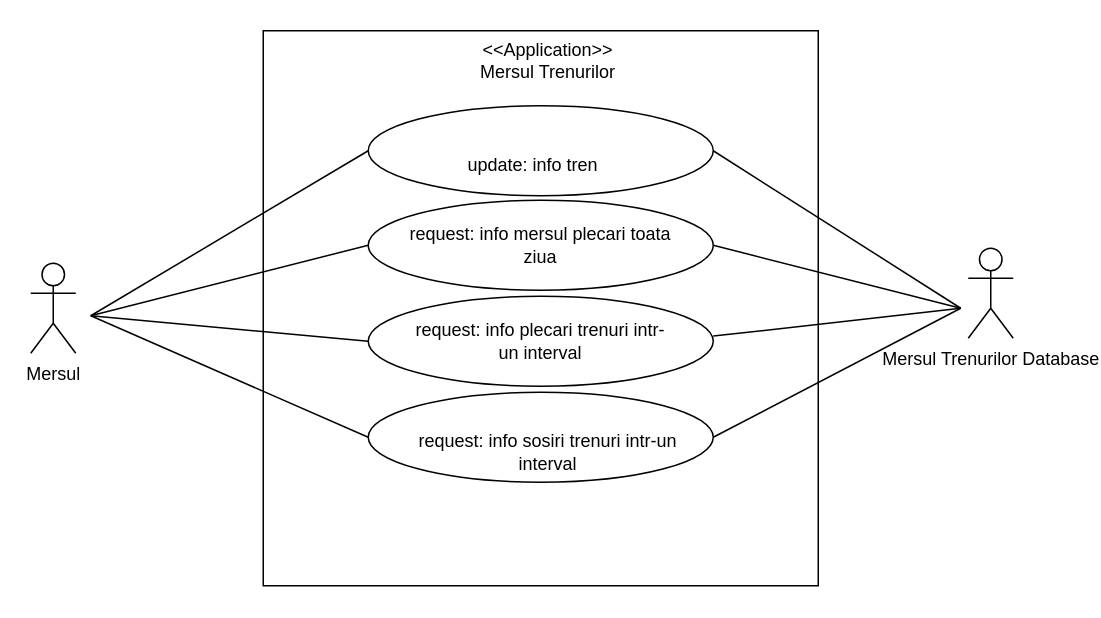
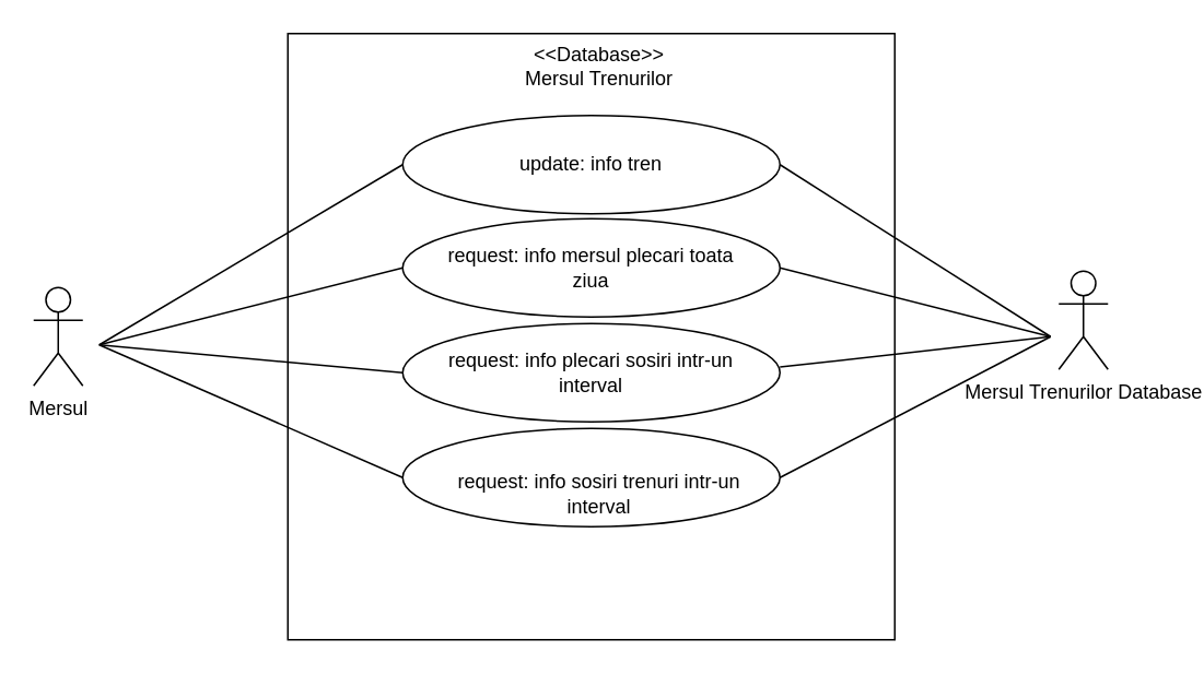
  <mxCell id="0" />
  <mxCell id="1" parent="0" />
  <mxCell id="2" value="" style="whiteSpace=wrap;html=1;aspect=fixed;" vertex="1" parent="1"><mxGeometry x="175" y="20" width="370" height="370" as="geometry" /></mxCell>
  <mxCell id="3" value="" style="ellipse;whiteSpace=wrap;html=1;backgroundOutline=0;" vertex="1" parent="1"><mxGeometry x="245" y="70" width="230" height="60" as="geometry" /></mxCell>
  <mxCell id="4" value="" style="ellipse;whiteSpace=wrap;html=1;backgroundOutline=0;" vertex="1" parent="1"><mxGeometry x="245" y="261" width="230" height="60" as="geometry" /></mxCell>
  <mxCell id="5" value="" style="ellipse;whiteSpace=wrap;html=1;backgroundOutline=0;" vertex="1" parent="1"><mxGeometry x="245" y="197" width="230" height="60" as="geometry" /></mxCell>
  <mxCell id="6" value="Mersul" style="shape=umlActor;verticalLabelPosition=bottom;verticalAlign=top;html=1;outlineConnect=0;" vertex="1" parent="1"><mxGeometry x="20" y="175" width="30" height="60" as="geometry" /></mxCell>
- <mxCell id="7" value="&lt;div&gt;&amp;lt;&amp;lt;Application&amp;gt;&amp;gt;&lt;/div&gt;&lt;div&gt;Mersul Trenurilor&lt;br&gt;&lt;/div&gt;" style="text;html=1;strokeColor=none;fillColor=none;align=center;verticalAlign=middle;whiteSpace=wrap;rounded=0;" vertex="1" parent="1"><mxGeometry x="300" y="30" width="130" height="20" as="geometry" /></mxCell>
- <mxCell id="8" value="update: info tren" style="text;html=1;strokeColor=none;fillColor=none;align=center;verticalAlign=middle;whiteSpace=wrap;rounded=0;" vertex="1" parent="1"><mxGeometry x="295" y="100" width="120" height="20" as="geometry" /></mxCell>
+ <mxCell id="7" value="&lt;div&gt;&amp;lt;&amp;lt;Database&amp;gt;&amp;gt;&lt;/div&gt;&lt;div&gt;Mersul Trenurilor&lt;br&gt;&lt;/div&gt;" style="text;html=1;strokeColor=none;fillColor=none;align=center;verticalAlign=middle;whiteSpace=wrap;rounded=0;" vertex="1" parent="1"><mxGeometry x="300" y="30" width="130" height="20" as="geometry" /></mxCell>
+ <mxCell id="8" value="update: info tren" style="text;html=1;strokeColor=none;fillColor=none;align=center;verticalAlign=middle;whiteSpace=wrap;rounded=0;" vertex="1" parent="1"><mxGeometry x="300" y="90" width="120" height="20" as="geometry" /></mxCell>
  <mxCell id="9" value="" style="ellipse;whiteSpace=wrap;html=1;backgroundOutline=0;" vertex="1" parent="1"><mxGeometry x="245" y="133" width="230" height="60" as="geometry" /></mxCell>
  <mxCell id="10" value="request: info mersul plecari toata ziua" style="text;html=1;strokeColor=none;fillColor=none;align=center;verticalAlign=middle;whiteSpace=wrap;rounded=0;" vertex="1" parent="1"><mxGeometry x="265" y="153" width="190" height="20" as="geometry" /></mxCell>
  <mxCell id="11" value="request: info sosiri trenuri intr-un interval" style="text;html=1;strokeColor=none;fillColor=none;align=center;verticalAlign=middle;whiteSpace=wrap;rounded=0;" vertex="1" parent="1"><mxGeometry x="275" y="291" width="180" height="20" as="geometry" /></mxCell>
- <mxCell id="12" value="request: info plecari trenuri intr-un interval" style="text;html=1;strokeColor=none;fillColor=none;align=center;verticalAlign=middle;whiteSpace=wrap;rounded=0;" vertex="1" parent="1"><mxGeometry x="270" y="217" width="180" height="20" as="geometry" /></mxCell>
+ <mxCell id="12" value="request: info plecari sosiri intr-un interval" style="text;html=1;strokeColor=none;fillColor=none;align=center;verticalAlign=middle;whiteSpace=wrap;rounded=0;" vertex="1" parent="1"><mxGeometry x="270" y="217" width="180" height="20" as="geometry" /></mxCell>
  <mxCell id="13" value="" style="endArrow=none;html=1;entryX=0;entryY=0.5;entryDx=0;entryDy=0;" edge="1" parent="1" target="3"><mxGeometry width="50" height="50" relative="1" as="geometry"><mxPoint x="60" y="210" as="sourcePoint" /><mxPoint x="100" y="153" as="targetPoint" /></mxGeometry></mxCell>
  <mxCell id="14" value="" style="endArrow=none;html=1;entryX=0;entryY=0.5;entryDx=0;entryDy=0;" edge="1" parent="1" target="9"><mxGeometry width="50" height="50" relative="1" as="geometry"><mxPoint x="60" y="210" as="sourcePoint" /><mxPoint x="255" y="110" as="targetPoint" /></mxGeometry></mxCell>
  <mxCell id="15" value="" style="endArrow=none;html=1;entryX=0;entryY=0.5;entryDx=0;entryDy=0;" edge="1" parent="1" target="5"><mxGeometry width="50" height="50" relative="1" as="geometry"><mxPoint x="60" y="210" as="sourcePoint" /><mxPoint x="255" y="173" as="targetPoint" /></mxGeometry></mxCell>
  <mxCell id="16" value="" style="endArrow=none;html=1;entryX=0;entryY=0.5;entryDx=0;entryDy=0;" edge="1" parent="1" target="4"><mxGeometry width="50" height="50" relative="1" as="geometry"><mxPoint x="60" y="210" as="sourcePoint" /><mxPoint x="250" y="170" as="targetPoint" /></mxGeometry></mxCell>
  <mxCell id="17" value="" style="endArrow=none;html=1;exitX=1;exitY=0.5;exitDx=0;exitDy=0;entryX=0;entryY=0.5;entryDx=0;entryDy=0;" edge="1" parent="1" source="3"><mxGeometry width="50" height="50" relative="1" as="geometry"><mxPoint x="590" y="220" as="sourcePoint" /><mxPoint x="640" y="205" as="targetPoint" /></mxGeometry></mxCell>
  <mxCell id="18" value="" style="endArrow=none;html=1;entryX=0;entryY=0.5;entryDx=0;entryDy=0;exitX=1;exitY=0.5;exitDx=0;exitDy=0;" edge="1" parent="1" source="9"><mxGeometry width="50" height="50" relative="1" as="geometry"><mxPoint x="560" y="220" as="sourcePoint" /><mxPoint x="640" y="205" as="targetPoint" /></mxGeometry></mxCell>
  <mxCell id="19" value="" style="endArrow=none;html=1;exitX=1;exitY=0.443;exitDx=0;exitDy=0;exitPerimeter=0;entryX=0;entryY=0.5;entryDx=0;entryDy=0;" edge="1" parent="1" source="5"><mxGeometry width="50" height="50" relative="1" as="geometry"><mxPoint x="560" y="220" as="sourcePoint" /><mxPoint x="640" y="205" as="targetPoint" /></mxGeometry></mxCell>
  <mxCell id="20" value="" style="endArrow=none;html=1;exitX=1;exitY=0.5;exitDx=0;exitDy=0;entryX=0;entryY=0.5;entryDx=0;entryDy=0;" edge="1" parent="1" source="4"><mxGeometry width="50" height="50" relative="1" as="geometry"><mxPoint x="560" y="220" as="sourcePoint" /><mxPoint x="640" y="205" as="targetPoint" /></mxGeometry></mxCell>
  <mxCell id="21" value="Mersul Trenurilor Database" style="shape=umlActor;verticalLabelPosition=bottom;verticalAlign=top;html=1;outlineConnect=0;" vertex="1" parent="1"><mxGeometry x="645" y="165" width="30" height="60" as="geometry" /></mxCell>
